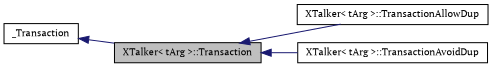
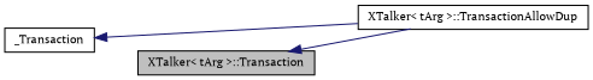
  digraph {
    fontname="PT Serif"
    rankdir=LR
    node [color=black fillcolor=white fontname="PT Serif" fontsize=10 shape=record style=filled]
    edge [color=midnightblue dir=back fontname="PT Serif" fontsize=10 labelfontname="FreeSans.ttf" labelfontsize=10 style=solid]
    n1 [fillcolor=grey75 fontcolor=black height=0.2 label="XTalker\< tArg \>::Transaction" width=0.4]
    n2 [height=0.2 label="XTalker\< tArg \>::TransactionAllowDup" width=0.4]
-   n3 [height=0.2 label="XTalker\< tArg \>::TransactionAvoidDup" width=0.4]
    n4 [height=0.2 label=_Transaction width=0.4]
    n1 -> n2
-   n1 -> n3
-   n4 -> n1
+   n4 -> n2
  }
